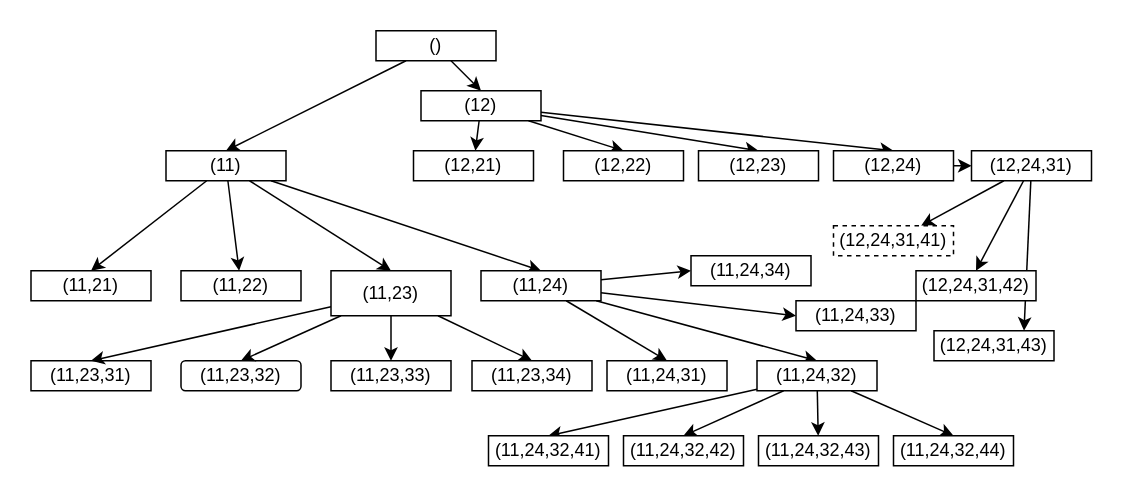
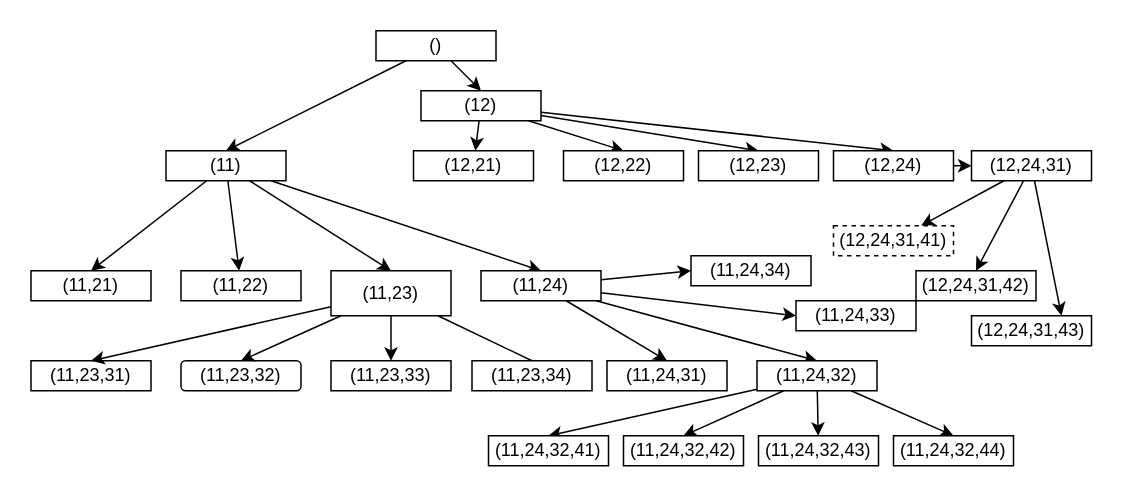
  <mxCell id="0" />
  <mxCell id="1" parent="0" />
  <mxCell id="2" style="edgeStyle=none;rounded=0;orthogonalLoop=1;jettySize=auto;html=1;entryX=0.5;entryY=0;entryDx=0;entryDy=0;" edge="1" parent="1" source="4" target="9"><mxGeometry relative="1" as="geometry" /></mxCell>
  <mxCell id="3" style="edgeStyle=none;rounded=0;orthogonalLoop=1;jettySize=auto;html=1;entryX=0.5;entryY=0;entryDx=0;entryDy=0;" edge="1" parent="1" source="4" target="42"><mxGeometry relative="1" as="geometry" /></mxCell>
  <mxCell id="4" value="()" style="rounded=0;whiteSpace=wrap;html=1;" vertex="1" parent="1"><mxGeometry x="250" y="20" width="80" height="20" as="geometry" /></mxCell>
  <mxCell id="5" style="edgeStyle=none;rounded=0;orthogonalLoop=1;jettySize=auto;html=1;entryX=0.5;entryY=0;entryDx=0;entryDy=0;" edge="1" parent="1" source="9" target="10"><mxGeometry relative="1" as="geometry" /></mxCell>
  <mxCell id="6" style="edgeStyle=none;rounded=0;orthogonalLoop=1;jettySize=auto;html=1;" edge="1" parent="1" source="9" target="11"><mxGeometry relative="1" as="geometry" /></mxCell>
  <mxCell id="7" style="edgeStyle=none;rounded=0;orthogonalLoop=1;jettySize=auto;html=1;entryX=0.5;entryY=0;entryDx=0;entryDy=0;" edge="1" parent="1" source="9" target="20"><mxGeometry relative="1" as="geometry" /></mxCell>
  <mxCell id="8" style="edgeStyle=none;rounded=0;orthogonalLoop=1;jettySize=auto;html=1;entryX=0.5;entryY=0;entryDx=0;entryDy=0;" edge="1" parent="1" source="9" target="25"><mxGeometry relative="1" as="geometry" /></mxCell>
  <mxCell id="9" value="(11)" style="rounded=0;whiteSpace=wrap;html=1;" vertex="1" parent="1"><mxGeometry x="110" y="100" width="80" height="20" as="geometry" /></mxCell>
  <mxCell id="10" value="(11,21)" style="rounded=0;whiteSpace=wrap;html=1;" vertex="1" parent="1"><mxGeometry x="20" y="180" width="80" height="20" as="geometry" /></mxCell>
  <mxCell id="11" value="(11,22)" style="rounded=0;whiteSpace=wrap;html=1;" vertex="1" parent="1"><mxGeometry x="120" y="180" width="80" height="20" as="geometry" /></mxCell>
  <mxCell id="12" value="(11,23,31)" style="rounded=0;whiteSpace=wrap;html=1;" vertex="1" parent="1"><mxGeometry x="20" y="240" width="80" height="20" as="geometry" /></mxCell>
  <mxCell id="13" value="(11,23,32)" style="whiteSpace=wrap;html=1;rounded=1;" vertex="1" parent="1"><mxGeometry x="120" y="240" width="80" height="20" as="geometry" /></mxCell>
  <mxCell id="14" value="(11,23,33)" style="rounded=0;whiteSpace=wrap;html=1;" vertex="1" parent="1"><mxGeometry x="220" y="240" width="80" height="20" as="geometry" /></mxCell>
  <mxCell id="15" value="(11,23,34)" style="rounded=0;whiteSpace=wrap;html=1;" vertex="1" parent="1"><mxGeometry x="314" y="240" width="80" height="20" as="geometry" /></mxCell>
  <mxCell id="16" style="edgeStyle=none;rounded=0;orthogonalLoop=1;jettySize=auto;html=1;entryX=0.5;entryY=0;entryDx=0;entryDy=0;" edge="1" parent="1" source="20" target="12"><mxGeometry relative="1" as="geometry" /></mxCell>
  <mxCell id="17" style="edgeStyle=none;rounded=0;orthogonalLoop=1;jettySize=auto;html=1;entryX=0.5;entryY=0;entryDx=0;entryDy=0;" edge="1" parent="1" source="20" target="13"><mxGeometry relative="1" as="geometry" /></mxCell>
  <mxCell id="18" style="edgeStyle=none;rounded=0;orthogonalLoop=1;jettySize=auto;html=1;" edge="1" parent="1" source="20" target="14"><mxGeometry relative="1" as="geometry" /></mxCell>
- <mxCell id="19" style="edgeStyle=none;rounded=0;orthogonalLoop=1;jettySize=auto;html=1;entryX=0.5;entryY=0;entryDx=0;entryDy=0;" edge="1" parent="1" source="20" target="15"><mxGeometry relative="1" as="geometry" /></mxCell>
+ <mxCell id="19" style="edgeStyle=none;rounded=0;orthogonalLoop=1;jettySize=auto;html=1;entryX=0.5;entryY=0;entryDx=0;entryDy=0;endArrow=none;" edge="1" parent="1" source="20" target="15"><mxGeometry relative="1" as="geometry" /></mxCell>
  <mxCell id="20" value="(11,23)" style="rounded=0;whiteSpace=wrap;html=1;" vertex="1" parent="1"><mxGeometry x="220" y="180" width="80" height="30" as="geometry" /></mxCell>
  <mxCell id="21" style="edgeStyle=none;rounded=0;orthogonalLoop=1;jettySize=auto;html=1;entryX=0.5;entryY=0;entryDx=0;entryDy=0;" edge="1" parent="1" source="25" target="26"><mxGeometry relative="1" as="geometry" /></mxCell>
  <mxCell id="22" style="edgeStyle=none;rounded=0;orthogonalLoop=1;jettySize=auto;html=1;entryX=0.5;entryY=0;entryDx=0;entryDy=0;" edge="1" parent="1" source="25" target="31"><mxGeometry relative="1" as="geometry" /></mxCell>
  <mxCell id="23" style="edgeStyle=none;rounded=0;orthogonalLoop=1;jettySize=auto;html=1;entryX=0;entryY=0.5;entryDx=0;entryDy=0;" edge="1" parent="1" source="25" target="36"><mxGeometry relative="1" as="geometry" /></mxCell>
  <mxCell id="24" style="edgeStyle=none;rounded=0;orthogonalLoop=1;jettySize=auto;html=1;entryX=0;entryY=0.5;entryDx=0;entryDy=0;" edge="1" parent="1" source="25" target="37"><mxGeometry relative="1" as="geometry" /></mxCell>
  <mxCell id="25" value="(11,24)" style="rounded=0;whiteSpace=wrap;html=1;" vertex="1" parent="1"><mxGeometry x="320" y="180" width="80" height="20" as="geometry" /></mxCell>
  <mxCell id="26" value="(11,24,31)" style="rounded=0;whiteSpace=wrap;html=1;" vertex="1" parent="1"><mxGeometry x="404" y="240" width="80" height="20" as="geometry" /></mxCell>
  <mxCell id="27" style="edgeStyle=none;rounded=0;orthogonalLoop=1;jettySize=auto;html=1;entryX=0.5;entryY=0;entryDx=0;entryDy=0;" edge="1" parent="1" source="31" target="32"><mxGeometry relative="1" as="geometry" /></mxCell>
  <mxCell id="28" style="edgeStyle=none;rounded=0;orthogonalLoop=1;jettySize=auto;html=1;entryX=0.5;entryY=0;entryDx=0;entryDy=0;" edge="1" parent="1" source="31" target="33"><mxGeometry relative="1" as="geometry" /></mxCell>
  <mxCell id="29" style="edgeStyle=none;rounded=0;orthogonalLoop=1;jettySize=auto;html=1;" edge="1" parent="1" source="31" target="34"><mxGeometry relative="1" as="geometry" /></mxCell>
  <mxCell id="30" style="edgeStyle=none;rounded=0;orthogonalLoop=1;jettySize=auto;html=1;entryX=0.5;entryY=0;entryDx=0;entryDy=0;" edge="1" parent="1" source="31" target="35"><mxGeometry relative="1" as="geometry" /></mxCell>
  <mxCell id="31" value="(11,24,32)" style="rounded=0;whiteSpace=wrap;html=1;" vertex="1" parent="1"><mxGeometry x="504" y="240" width="80" height="20" as="geometry" /></mxCell>
  <mxCell id="32" value="(11,24,32,41)" style="rounded=0;whiteSpace=wrap;html=1;" vertex="1" parent="1"><mxGeometry x="325" y="290" width="80" height="20" as="geometry" /></mxCell>
  <mxCell id="33" value="(11,24,32,42)" style="rounded=0;whiteSpace=wrap;html=1;" vertex="1" parent="1"><mxGeometry x="415" y="290" width="80" height="20" as="geometry" /></mxCell>
  <mxCell id="34" value="(11,24,32,43)" style="rounded=0;whiteSpace=wrap;html=1;" vertex="1" parent="1"><mxGeometry x="505" y="290" width="80" height="20" as="geometry" /></mxCell>
  <mxCell id="35" value="(11,24,32,44)" style="rounded=0;whiteSpace=wrap;html=1;" vertex="1" parent="1"><mxGeometry x="595" y="290" width="80" height="20" as="geometry" /></mxCell>
  <mxCell id="36" value="(11,24,33)" style="rounded=0;whiteSpace=wrap;html=1;" vertex="1" parent="1"><mxGeometry x="530" y="200" width="80" height="20" as="geometry" /></mxCell>
  <mxCell id="37" value="(11,24,34)" style="rounded=0;whiteSpace=wrap;html=1;" vertex="1" parent="1"><mxGeometry x="460" y="170" width="80" height="20" as="geometry" /></mxCell>
  <mxCell id="38" style="edgeStyle=none;rounded=0;orthogonalLoop=1;jettySize=auto;html=1;" edge="1" parent="1" source="42" target="43"><mxGeometry relative="1" as="geometry" /></mxCell>
  <mxCell id="39" style="edgeStyle=none;rounded=0;orthogonalLoop=1;jettySize=auto;html=1;entryX=0.5;entryY=0;entryDx=0;entryDy=0;" edge="1" parent="1" source="42" target="44"><mxGeometry relative="1" as="geometry" /></mxCell>
  <mxCell id="40" style="edgeStyle=none;rounded=0;orthogonalLoop=1;jettySize=auto;html=1;entryX=0.5;entryY=0;entryDx=0;entryDy=0;" edge="1" parent="1" source="42" target="45"><mxGeometry relative="1" as="geometry" /></mxCell>
  <mxCell id="41" style="edgeStyle=none;rounded=0;orthogonalLoop=1;jettySize=auto;html=1;entryX=0.5;entryY=0;entryDx=0;entryDy=0;" edge="1" parent="1" source="42" target="47"><mxGeometry relative="1" as="geometry" /></mxCell>
  <mxCell id="42" value="(12)" style="rounded=0;whiteSpace=wrap;html=1;" vertex="1" parent="1"><mxGeometry x="280" y="60" width="80" height="20" as="geometry" /></mxCell>
  <mxCell id="43" value="(12,21)" style="rounded=0;whiteSpace=wrap;html=1;" vertex="1" parent="1"><mxGeometry x="275" y="100" width="80" height="20" as="geometry" /></mxCell>
  <mxCell id="44" value="(12,22)" style="rounded=0;whiteSpace=wrap;html=1;" vertex="1" parent="1"><mxGeometry x="375" y="100" width="80" height="20" as="geometry" /></mxCell>
  <mxCell id="45" value="(12,23)" style="rounded=0;whiteSpace=wrap;html=1;" vertex="1" parent="1"><mxGeometry x="465" y="100" width="80" height="20" as="geometry" /></mxCell>
  <mxCell id="46" style="edgeStyle=none;rounded=0;orthogonalLoop=1;jettySize=auto;html=1;" edge="1" parent="1" source="47" target="51"><mxGeometry relative="1" as="geometry" /></mxCell>
  <mxCell id="47" value="(12,24)" style="rounded=0;whiteSpace=wrap;html=1;" vertex="1" parent="1"><mxGeometry x="555" y="100" width="80" height="20" as="geometry" /></mxCell>
  <mxCell id="48" style="edgeStyle=none;rounded=0;orthogonalLoop=1;jettySize=auto;html=1;" edge="1" parent="1" source="51" target="52"><mxGeometry relative="1" as="geometry" /></mxCell>
  <mxCell id="49" style="edgeStyle=none;rounded=0;orthogonalLoop=1;jettySize=auto;html=1;entryX=0.5;entryY=0;entryDx=0;entryDy=0;" edge="1" parent="1" source="51" target="53"><mxGeometry relative="1" as="geometry" /></mxCell>
  <mxCell id="50" style="edgeStyle=none;rounded=0;orthogonalLoop=1;jettySize=auto;html=1;entryX=0.75;entryY=0;entryDx=0;entryDy=0;" edge="1" parent="1" source="51" target="54"><mxGeometry relative="1" as="geometry" /></mxCell>
  <mxCell id="51" value="(12,24,31)" style="rounded=0;whiteSpace=wrap;html=1;" vertex="1" parent="1"><mxGeometry x="647" y="100" width="80" height="20" as="geometry" /></mxCell>
  <mxCell id="52" value="(12,24,31,41)" style="rounded=0;whiteSpace=wrap;html=1;dashed=1;" vertex="1" parent="1"><mxGeometry x="555" y="150" width="80" height="20" as="geometry" /></mxCell>
  <mxCell id="53" value="(12,24,31,42)" style="rounded=0;whiteSpace=wrap;html=1;" vertex="1" parent="1"><mxGeometry x="610" y="180" width="80" height="20" as="geometry" /></mxCell>
- <mxCell id="54" value="(12,24,31,43)" style="rounded=0;whiteSpace=wrap;html=1;" vertex="1" parent="1"><mxGeometry x="622" y="220" width="80" height="20" as="geometry" /></mxCell>
+ <mxCell id="54" value="(12,24,31,43)" style="rounded=0;whiteSpace=wrap;html=1;" vertex="1" parent="1"><mxGeometry x="647" y="210" width="80" height="20" as="geometry" /></mxCell>
